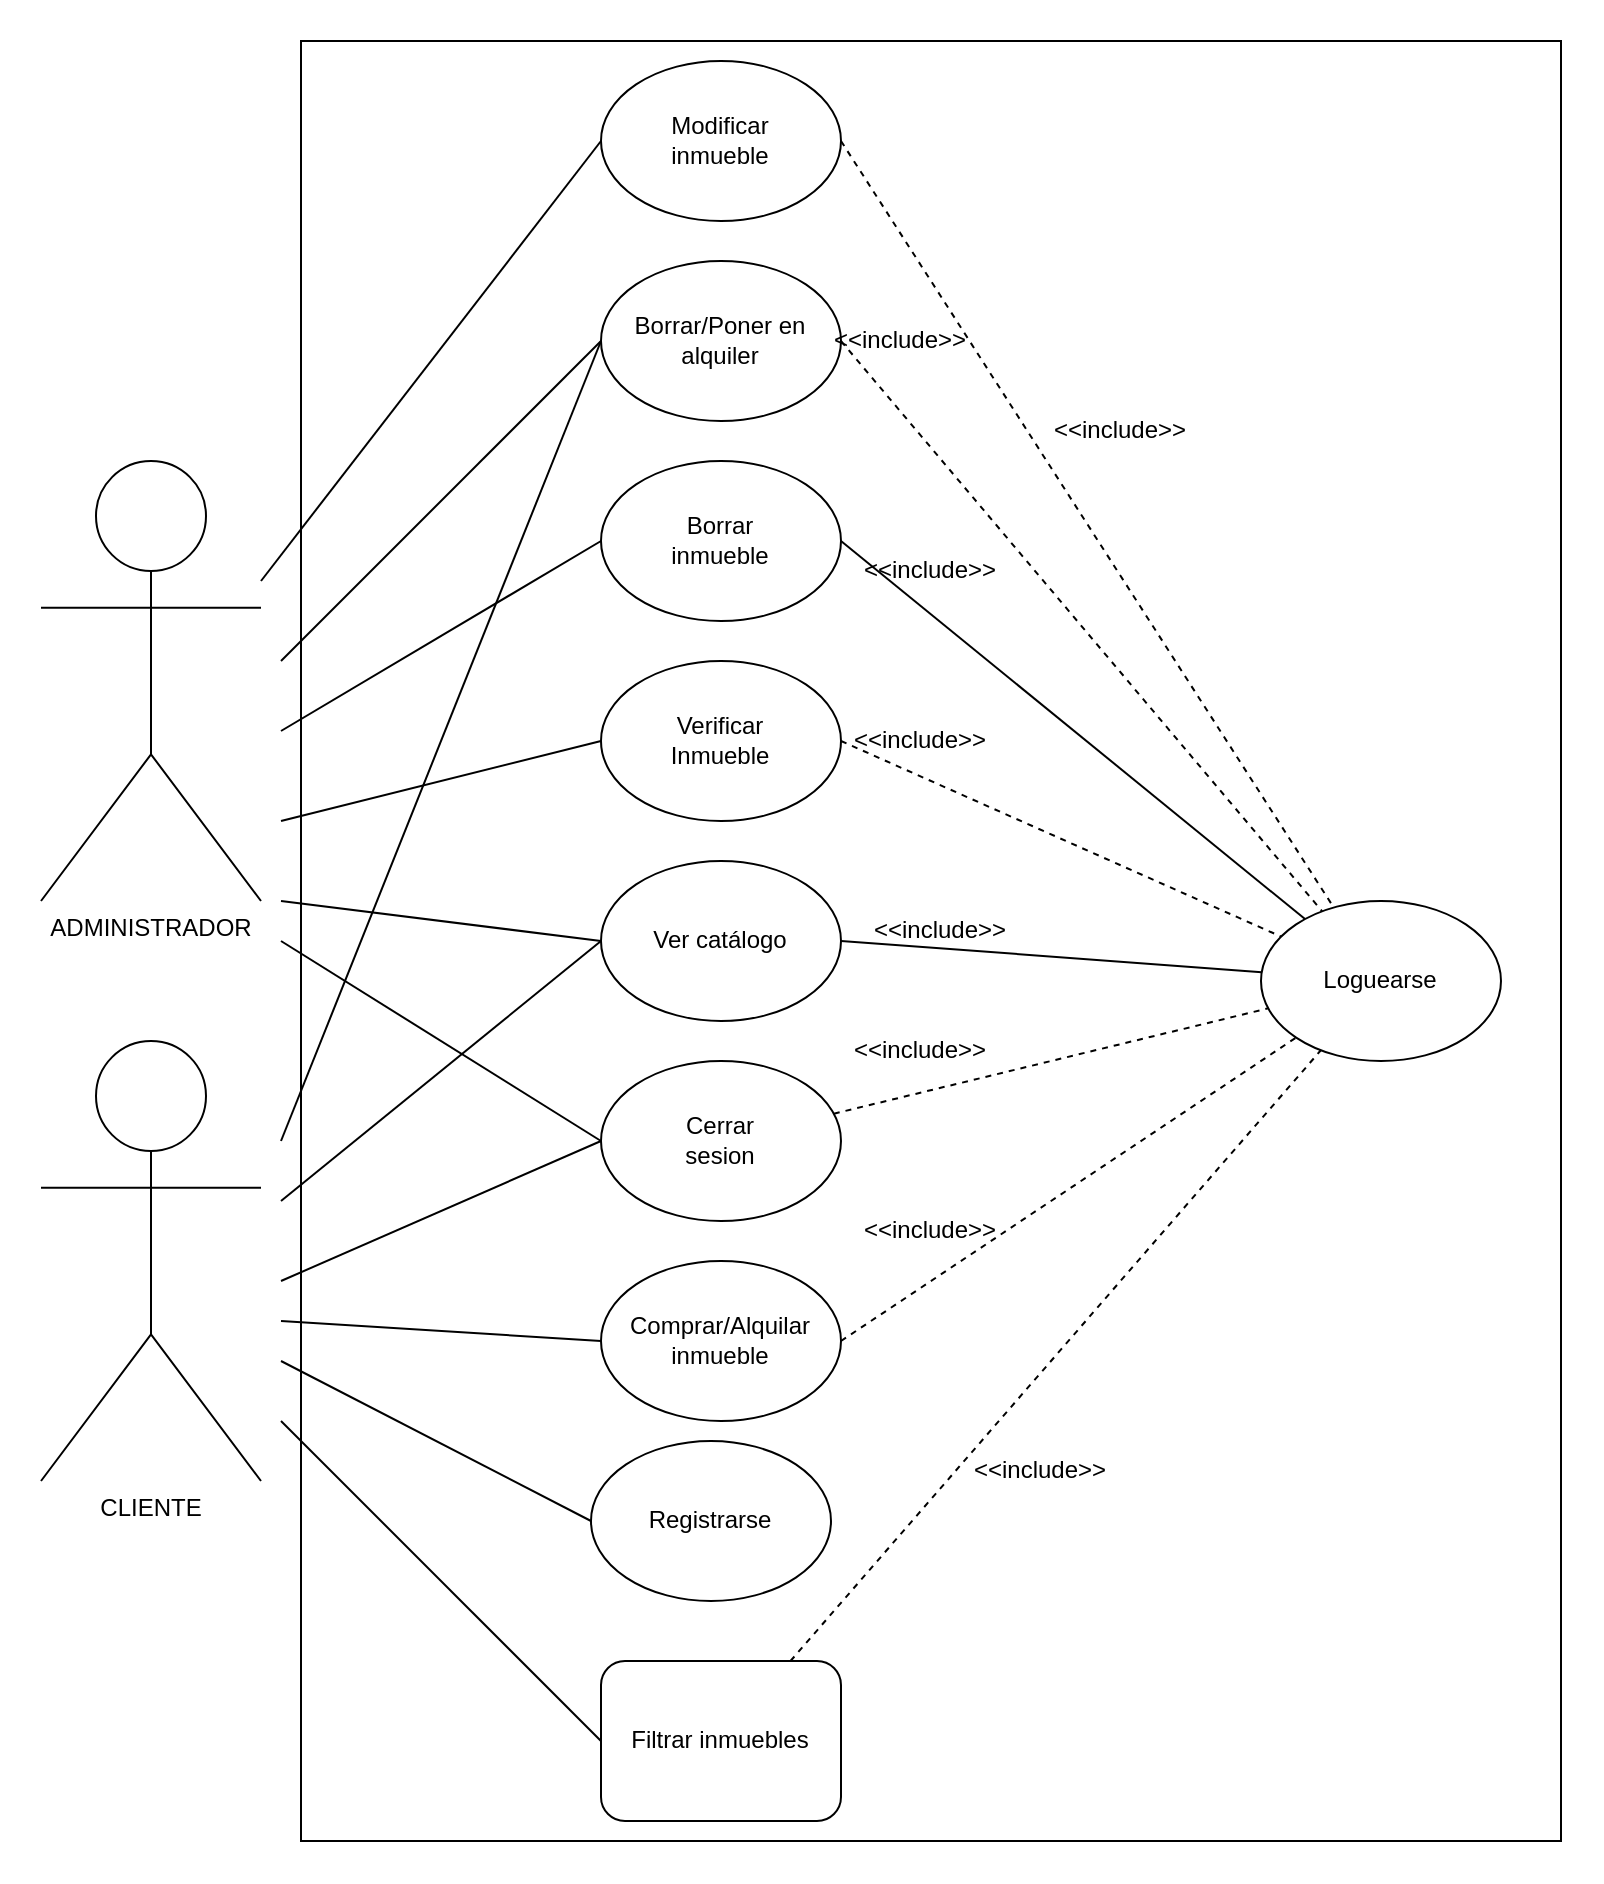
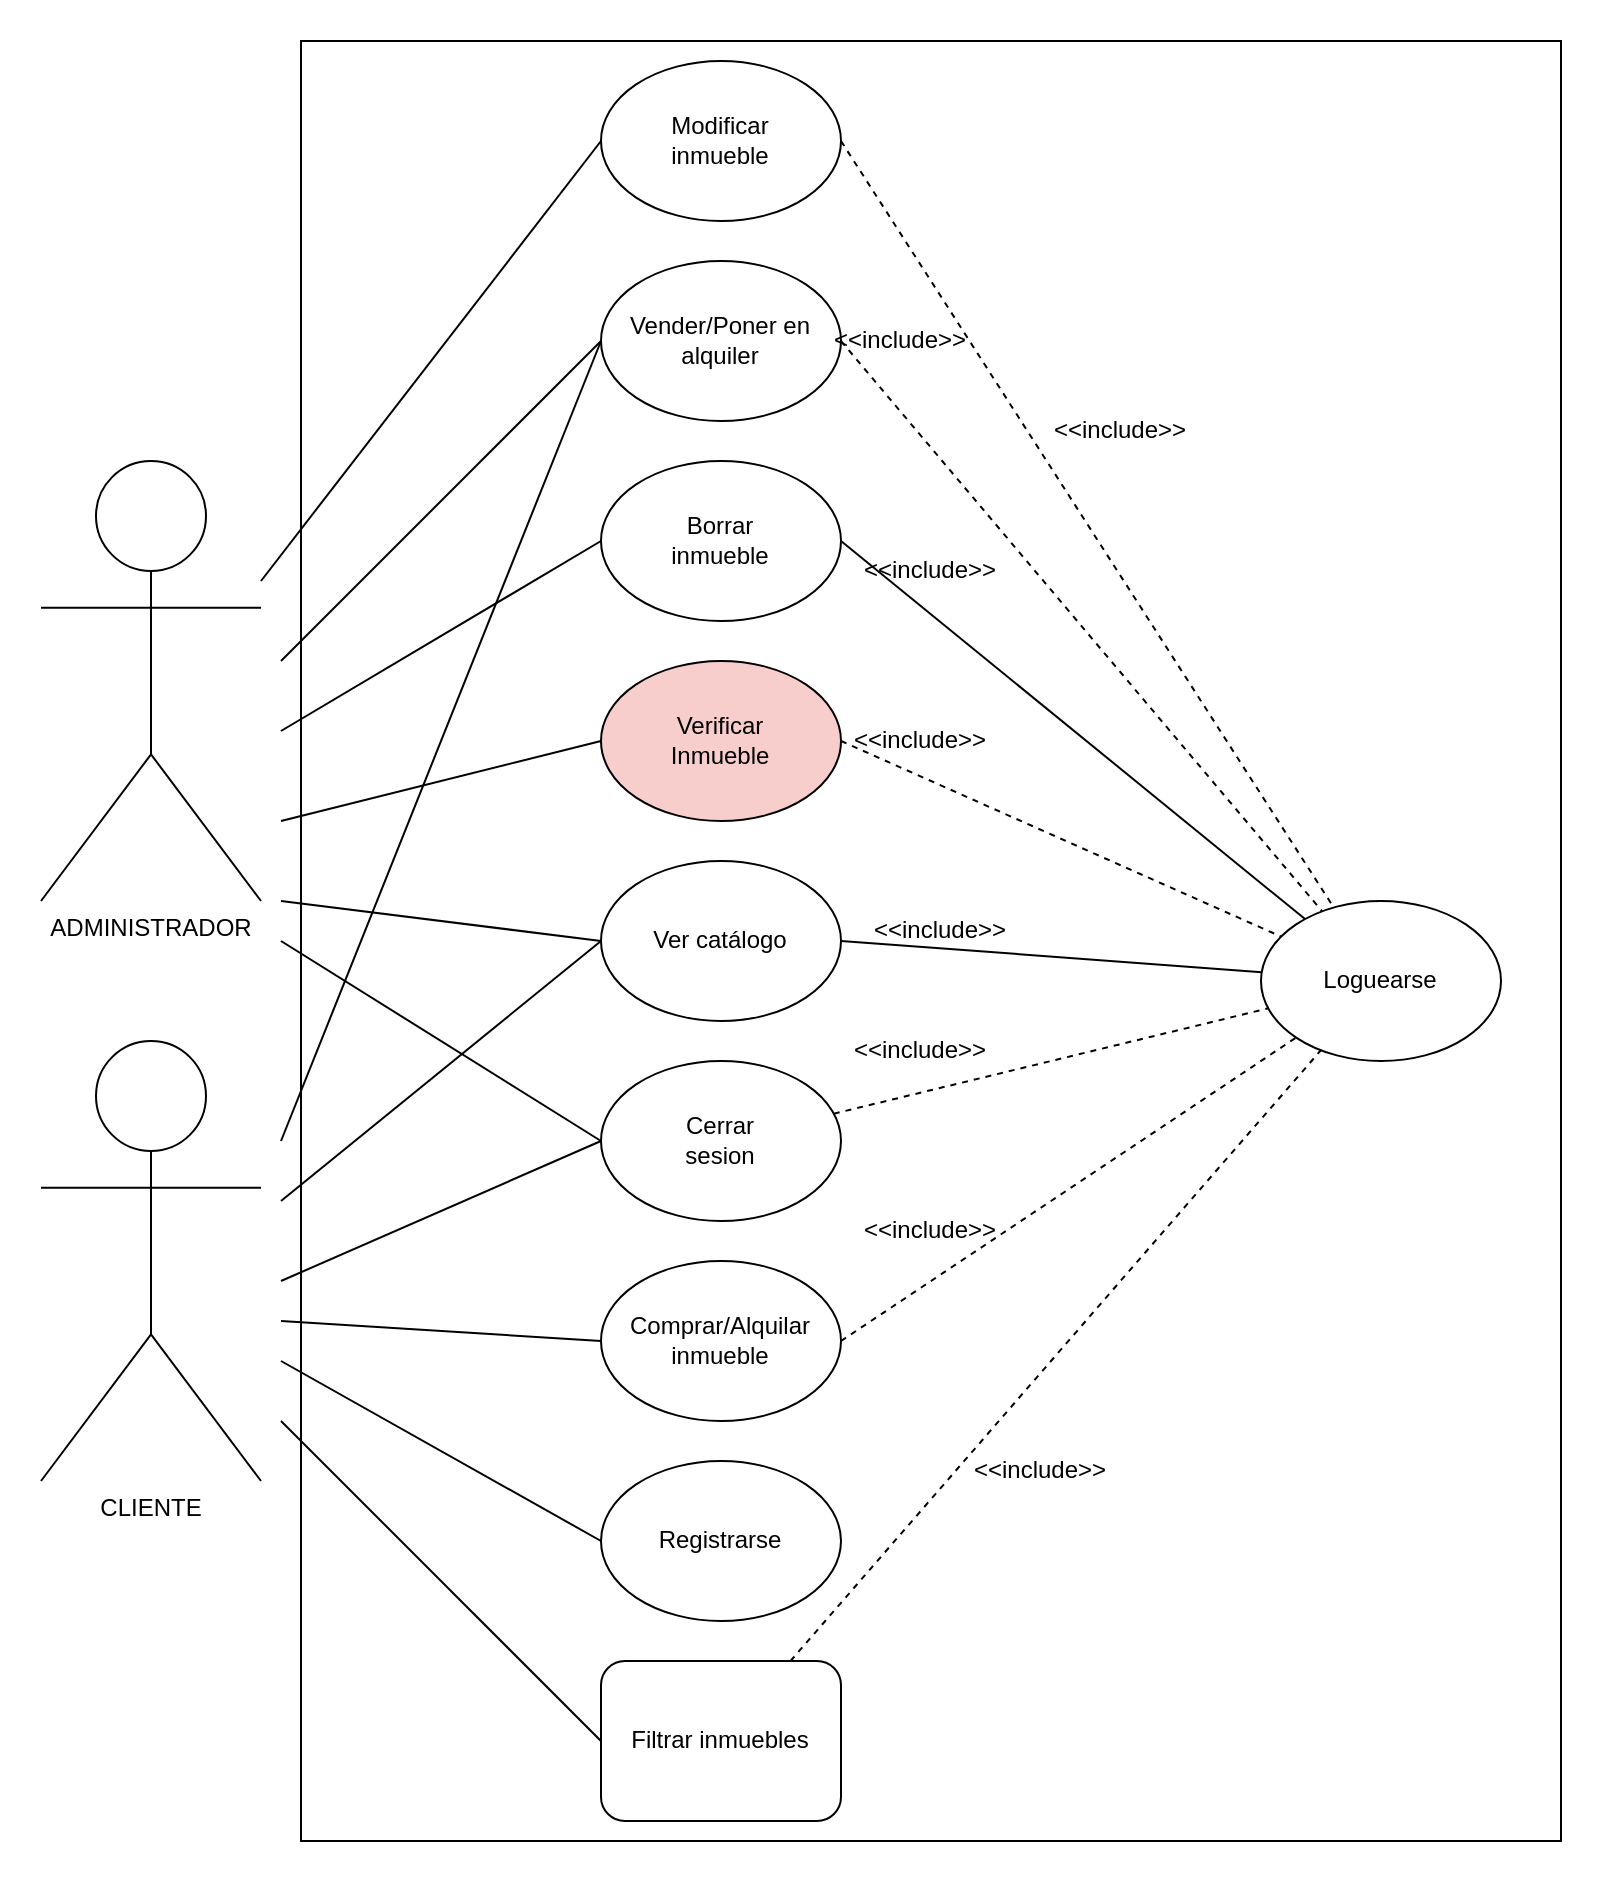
  <mxCell id="0" />
  <mxCell id="1" parent="0" />
  <mxCell id="2" value="Modificar&lt;br&gt;inmueble" style="ellipse;whiteSpace=wrap;html=1;" vertex="1" parent="1"><mxGeometry x="300" y="30" width="120" height="80" as="geometry" /></mxCell>
- <mxCell id="3" value="Borrar/Poner en&lt;br&gt;alquiler" style="ellipse;whiteSpace=wrap;html=1;" vertex="1" parent="1"><mxGeometry x="300" y="130" width="120" height="80" as="geometry" /></mxCell>
+ <mxCell id="3" value="Vender/Poner en&lt;br&gt;alquiler" style="ellipse;whiteSpace=wrap;html=1;" vertex="1" parent="1"><mxGeometry x="300" y="130" width="120" height="80" as="geometry" /></mxCell>
  <mxCell id="4" value="Borrar&lt;br&gt;inmueble" style="ellipse;whiteSpace=wrap;html=1;" vertex="1" parent="1"><mxGeometry x="300" y="230" width="120" height="80" as="geometry" /></mxCell>
- <mxCell id="5" value="Verificar&lt;br&gt;Inmueble" style="ellipse;whiteSpace=wrap;html=1;" vertex="1" parent="1"><mxGeometry x="300" y="330" width="120" height="80" as="geometry" /></mxCell>
+ <mxCell id="5" value="Verificar&lt;br&gt;Inmueble" style="ellipse;whiteSpace=wrap;html=1;fillColor=#f8cecc;" vertex="1" parent="1"><mxGeometry x="300" y="330" width="120" height="80" as="geometry" /></mxCell>
  <mxCell id="6" value="Ver catálogo" style="ellipse;whiteSpace=wrap;html=1;" vertex="1" parent="1"><mxGeometry x="300" y="430" width="120" height="80" as="geometry" /></mxCell>
  <mxCell id="7" value="Cerrar&lt;br&gt;sesion" style="ellipse;whiteSpace=wrap;html=1;" vertex="1" parent="1"><mxGeometry x="300" y="530" width="120" height="80" as="geometry" /></mxCell>
  <mxCell id="8" value="Comprar/Alquilar&lt;br&gt;inmueble" style="ellipse;whiteSpace=wrap;html=1;" vertex="1" parent="1"><mxGeometry x="300" y="630" width="120" height="80" as="geometry" /></mxCell>
- <mxCell id="9" value="Registrarse" style="ellipse;whiteSpace=wrap;html=1;" vertex="1" parent="1"><mxGeometry x="295" y="720" width="120" height="80" as="geometry" /></mxCell>
+ <mxCell id="9" value="Registrarse" style="ellipse;whiteSpace=wrap;html=1;" vertex="1" parent="1"><mxGeometry x="300" y="730" width="120" height="80" as="geometry" /></mxCell>
  <mxCell id="10" value="Filtrar inmuebles" style="whiteSpace=wrap;html=1;rounded=1;" vertex="1" parent="1"><mxGeometry x="300" y="830" width="120" height="80" as="geometry" /></mxCell>
  <mxCell id="11" value="ADMINISTRADOR" style="shape=umlActor;verticalLabelPosition=bottom;verticalAlign=top;html=1;outlineConnect=0;" vertex="1" parent="1"><mxGeometry x="20" y="230" width="110" height="220" as="geometry" /></mxCell>
  <mxCell id="12" value="CLIENTE" style="shape=umlActor;verticalLabelPosition=bottom;verticalAlign=top;html=1;outlineConnect=0;" vertex="1" parent="1"><mxGeometry x="20" y="520" width="110" height="220" as="geometry" /></mxCell>
  <mxCell id="13" value="" style="endArrow=none;html=1;rounded=0;entryX=0;entryY=0.5;entryDx=0;entryDy=0;" edge="1" parent="1" target="2"><mxGeometry width="50" height="50" relative="1" as="geometry"><mxPoint x="130" y="290" as="sourcePoint" /><mxPoint x="180" y="240" as="targetPoint" /></mxGeometry></mxCell>
  <mxCell id="14" value="" style="endArrow=none;html=1;rounded=0;entryX=0;entryY=0.5;entryDx=0;entryDy=0;" edge="1" parent="1" target="3"><mxGeometry width="50" height="50" relative="1" as="geometry"><mxPoint x="140" y="330" as="sourcePoint" /><mxPoint x="190" y="280" as="targetPoint" /></mxGeometry></mxCell>
  <mxCell id="15" value="" style="endArrow=none;html=1;rounded=0;entryX=0;entryY=0.5;entryDx=0;entryDy=0;" edge="1" parent="1" target="4"><mxGeometry width="50" height="50" relative="1" as="geometry"><mxPoint x="140" y="365" as="sourcePoint" /><mxPoint x="190" y="315" as="targetPoint" /></mxGeometry></mxCell>
  <mxCell id="16" value="" style="endArrow=none;html=1;rounded=0;entryX=0;entryY=0.5;entryDx=0;entryDy=0;" edge="1" parent="1" target="5"><mxGeometry width="50" height="50" relative="1" as="geometry"><mxPoint x="140" y="410" as="sourcePoint" /><mxPoint x="190" y="360" as="targetPoint" /></mxGeometry></mxCell>
  <mxCell id="17" value="" style="endArrow=none;html=1;rounded=0;entryX=0;entryY=0.5;entryDx=0;entryDy=0;" edge="1" parent="1" target="6"><mxGeometry width="50" height="50" relative="1" as="geometry"><mxPoint x="140" y="450" as="sourcePoint" /><mxPoint x="190" y="400" as="targetPoint" /></mxGeometry></mxCell>
  <mxCell id="18" value="" style="endArrow=none;html=1;rounded=0;entryX=0;entryY=0.5;entryDx=0;entryDy=0;" edge="1" parent="1" target="7"><mxGeometry width="50" height="50" relative="1" as="geometry"><mxPoint x="140" y="470" as="sourcePoint" /><mxPoint x="190" y="420" as="targetPoint" /></mxGeometry></mxCell>
  <mxCell id="19" value="" style="endArrow=none;html=1;rounded=0;entryX=0;entryY=0.5;entryDx=0;entryDy=0;" edge="1" parent="1" target="7"><mxGeometry width="50" height="50" relative="1" as="geometry"><mxPoint x="140" y="640" as="sourcePoint" /><mxPoint x="190" y="590" as="targetPoint" /></mxGeometry></mxCell>
  <mxCell id="20" value="" style="endArrow=none;html=1;rounded=0;entryX=0;entryY=0.5;entryDx=0;entryDy=0;" edge="1" parent="1" target="8"><mxGeometry width="50" height="50" relative="1" as="geometry"><mxPoint x="140" y="660" as="sourcePoint" /><mxPoint x="190" y="590" as="targetPoint" /></mxGeometry></mxCell>
  <mxCell id="21" value="" style="endArrow=none;html=1;rounded=0;entryX=0;entryY=0.5;entryDx=0;entryDy=0;" edge="1" parent="1" target="9"><mxGeometry width="50" height="50" relative="1" as="geometry"><mxPoint x="140" y="680" as="sourcePoint" /><mxPoint x="200" y="630" as="targetPoint" /></mxGeometry></mxCell>
  <mxCell id="22" value="" style="endArrow=none;html=1;rounded=0;entryX=0;entryY=0.5;entryDx=0;entryDy=0;" edge="1" parent="1" target="10"><mxGeometry width="50" height="50" relative="1" as="geometry"><mxPoint x="140" y="710" as="sourcePoint" /><mxPoint x="190" y="690" as="targetPoint" /></mxGeometry></mxCell>
  <mxCell id="23" value="" style="endArrow=none;html=1;rounded=0;entryX=0;entryY=0.5;entryDx=0;entryDy=0;" edge="1" parent="1" target="6"><mxGeometry width="50" height="50" relative="1" as="geometry"><mxPoint x="140" y="600" as="sourcePoint" /><mxPoint x="190" y="550" as="targetPoint" /></mxGeometry></mxCell>
  <mxCell id="24" value="" style="endArrow=none;html=1;rounded=0;entryX=0;entryY=0.5;entryDx=0;entryDy=0;" edge="1" parent="1" target="3"><mxGeometry width="50" height="50" relative="1" as="geometry"><mxPoint x="140" y="570" as="sourcePoint" /><mxPoint x="190" y="520" as="targetPoint" /></mxGeometry></mxCell>
  <mxCell id="25" value="Loguearse" style="ellipse;whiteSpace=wrap;html=1;" vertex="1" parent="1"><mxGeometry x="630" y="450" width="120" height="80" as="geometry" /></mxCell>
  <mxCell id="26" value="" style="endArrow=none;html=1;rounded=0;dashed=1;" edge="1" parent="1" target="25"><mxGeometry width="50" height="50" relative="1" as="geometry"><mxPoint x="420" y="70" as="sourcePoint" /><mxPoint x="470" y="20" as="targetPoint" /></mxGeometry></mxCell>
  <mxCell id="27" value="" style="endArrow=none;html=1;rounded=0;dashed=1;" edge="1" parent="1" target="25"><mxGeometry width="50" height="50" relative="1" as="geometry"><mxPoint x="420" y="170" as="sourcePoint" /><mxPoint x="470" y="120" as="targetPoint" /></mxGeometry></mxCell>
  <mxCell id="28" value="" style="endArrow=none;html=1;rounded=0;dashed=0;exitX=1;exitY=0.5;exitDx=0;exitDy=0;" edge="1" parent="1" source="4" target="25"><mxGeometry width="50" height="50" relative="1" as="geometry"><mxPoint x="610" y="630" as="sourcePoint" /><mxPoint x="660" y="580" as="targetPoint" /></mxGeometry></mxCell>
  <mxCell id="29" value="" style="endArrow=none;html=1;rounded=0;dashed=1;exitX=1;exitY=0.5;exitDx=0;exitDy=0;" edge="1" parent="1" source="5" target="25"><mxGeometry width="50" height="50" relative="1" as="geometry"><mxPoint x="620" y="640" as="sourcePoint" /><mxPoint x="670" y="590" as="targetPoint" /></mxGeometry></mxCell>
  <mxCell id="30" value="" style="endArrow=none;html=1;rounded=0;dashed=0;exitX=1;exitY=0.5;exitDx=0;exitDy=0;" edge="1" parent="1" source="6" target="25"><mxGeometry width="50" height="50" relative="1" as="geometry"><mxPoint x="630" y="650" as="sourcePoint" /><mxPoint x="680" y="600" as="targetPoint" /></mxGeometry></mxCell>
  <mxCell id="31" value="" style="endArrow=none;html=1;rounded=0;dashed=1;" edge="1" parent="1" source="7" target="25"><mxGeometry width="50" height="50" relative="1" as="geometry"><mxPoint x="640" y="660" as="sourcePoint" /><mxPoint x="640" y="510" as="targetPoint" /></mxGeometry></mxCell>
  <mxCell id="32" value="" style="endArrow=none;html=1;rounded=0;dashed=1;exitX=1;exitY=0.5;exitDx=0;exitDy=0;" edge="1" parent="1" source="8" target="25"><mxGeometry width="50" height="50" relative="1" as="geometry"><mxPoint x="650" y="670" as="sourcePoint" /><mxPoint x="700" y="620" as="targetPoint" /></mxGeometry></mxCell>
  <mxCell id="33" value="" style="endArrow=none;html=1;rounded=0;dashed=1;" edge="1" parent="1" source="10" target="25"><mxGeometry width="50" height="50" relative="1" as="geometry"><mxPoint x="670" y="690" as="sourcePoint" /><mxPoint x="720" y="640" as="targetPoint" /></mxGeometry></mxCell>
  <mxCell id="34" value="" style="rounded=0;whiteSpace=wrap;html=1;fillColor=none;" vertex="1" parent="1"><mxGeometry x="150" y="20" width="630" height="900" as="geometry" /></mxCell>
  <mxCell id="35" value="&amp;lt;&amp;lt;include&amp;gt;&amp;gt;" style="text;html=1;strokeColor=none;fillColor=none;align=center;verticalAlign=middle;whiteSpace=wrap;rounded=0;" vertex="1" parent="1"><mxGeometry x="490" y="720" width="60" height="30" as="geometry" /></mxCell>
  <mxCell id="36" value="&amp;lt;&amp;lt;include&amp;gt;&amp;gt;" style="text;html=1;strokeColor=none;fillColor=none;align=center;verticalAlign=middle;whiteSpace=wrap;rounded=0;" vertex="1" parent="1"><mxGeometry x="435" y="600" width="60" height="30" as="geometry" /></mxCell>
  <mxCell id="37" value="&amp;lt;&amp;lt;include&amp;gt;&amp;gt;" style="text;html=1;strokeColor=none;fillColor=none;align=center;verticalAlign=middle;whiteSpace=wrap;rounded=0;" vertex="1" parent="1"><mxGeometry x="430" y="510" width="60" height="30" as="geometry" /></mxCell>
  <mxCell id="38" value="&amp;lt;&amp;lt;include&amp;gt;&amp;gt;" style="text;html=1;strokeColor=none;fillColor=none;align=center;verticalAlign=middle;whiteSpace=wrap;rounded=0;" vertex="1" parent="1"><mxGeometry x="440" y="450" width="60" height="30" as="geometry" /></mxCell>
  <mxCell id="39" value="&amp;lt;&amp;lt;include&amp;gt;&amp;gt;" style="text;html=1;strokeColor=none;fillColor=none;align=center;verticalAlign=middle;whiteSpace=wrap;rounded=0;" vertex="1" parent="1"><mxGeometry x="430" y="355" width="60" height="30" as="geometry" /></mxCell>
  <mxCell id="40" value="&amp;lt;&amp;lt;include&amp;gt;&amp;gt;" style="text;html=1;strokeColor=none;fillColor=none;align=center;verticalAlign=middle;whiteSpace=wrap;rounded=0;" vertex="1" parent="1"><mxGeometry x="435" y="270" width="60" height="30" as="geometry" /></mxCell>
  <mxCell id="41" value="&amp;lt;&amp;lt;include&amp;gt;&amp;gt;" style="text;html=1;strokeColor=none;fillColor=none;align=center;verticalAlign=middle;whiteSpace=wrap;rounded=0;" vertex="1" parent="1"><mxGeometry x="420" y="155" width="60" height="30" as="geometry" /></mxCell>
  <mxCell id="42" value="&amp;lt;&amp;lt;include&amp;gt;&amp;gt;" style="text;html=1;strokeColor=none;fillColor=none;align=center;verticalAlign=middle;whiteSpace=wrap;rounded=0;" vertex="1" parent="1"><mxGeometry x="530" y="200" width="60" height="30" as="geometry" /></mxCell>
